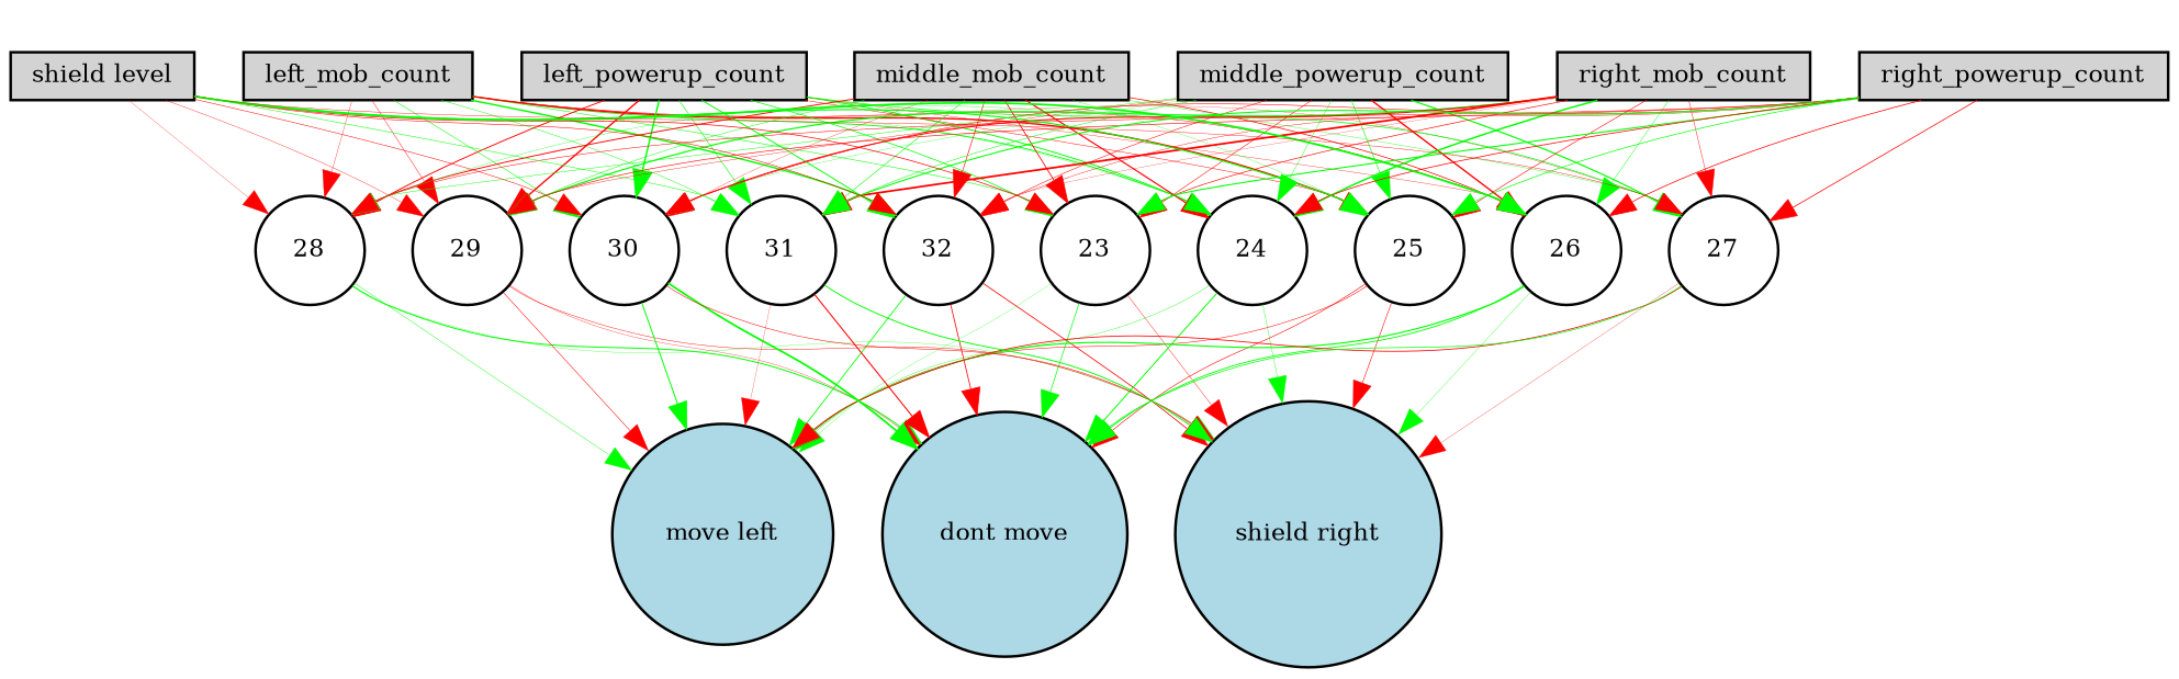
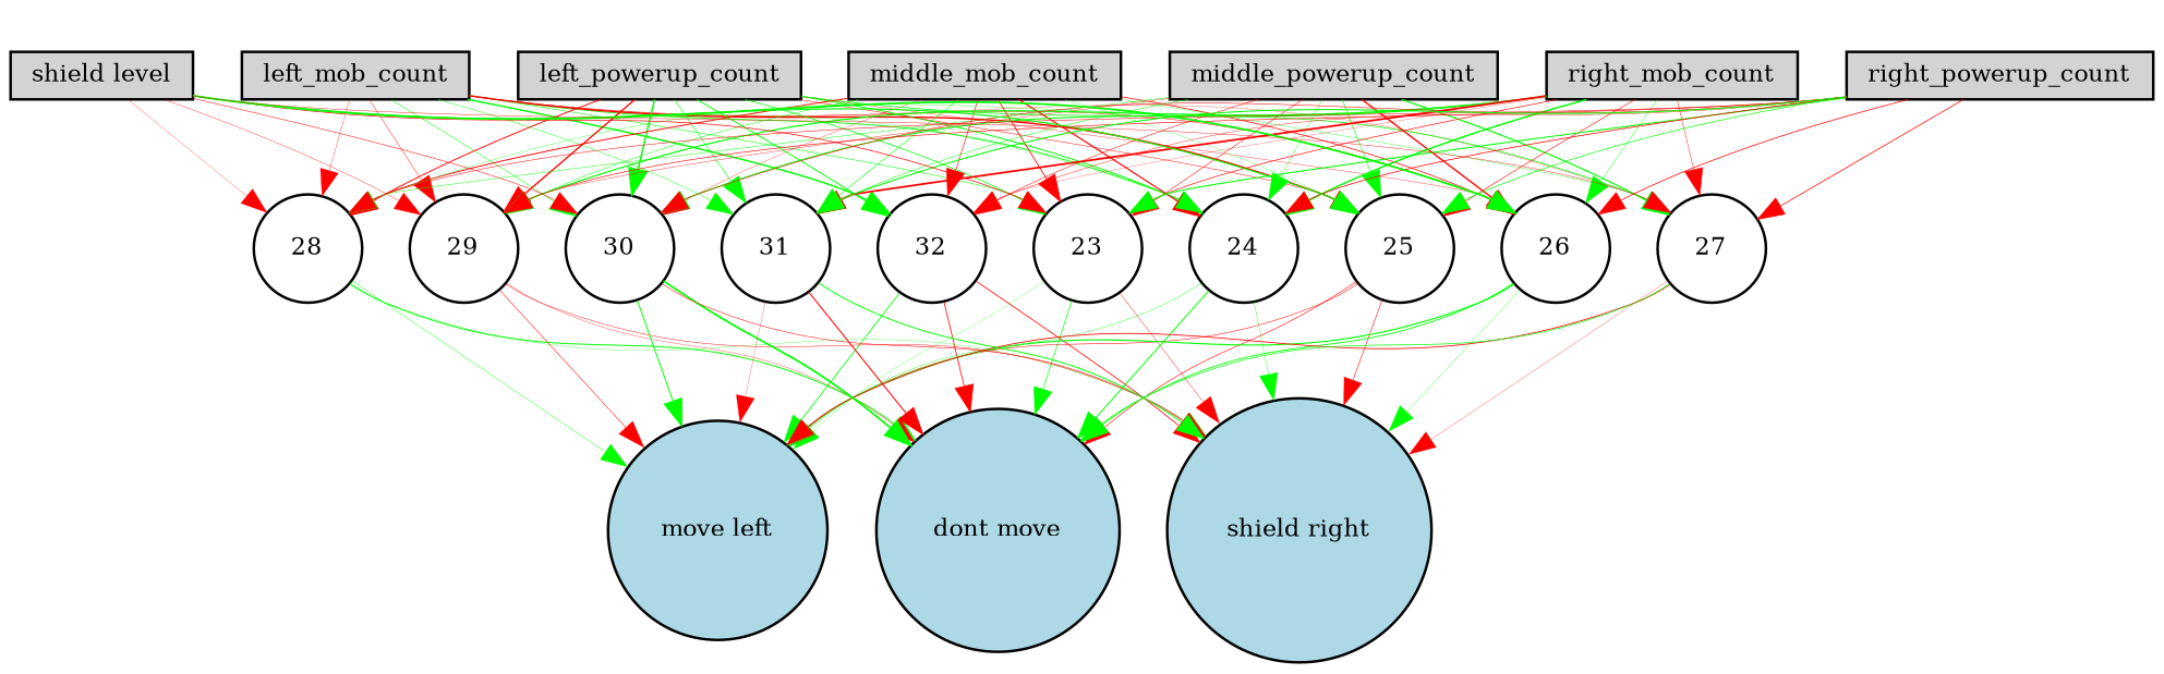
  digraph {
    node [fillcolor=white fontsize=9 shape=circle style=filled]
    edge [color=red style=solid]
    left_mob_count [fillcolor=lightgray height=0.2 shape=box width=0.2]
    32 [height=0.2 width=0.2]
    23 [height=0.2 width=0.2]
    24 [height=0.2 width=0.2]
    25 [height=0.2 width=0.2]
    26 [height=0.2 width=0.2]
    27 [height=0.2 width=0.2]
    28 [height=0.2 width=0.2]
    29 [height=0.2 width=0.2]
    30 [height=0.2 width=0.2]
    31 [height=0.2 width=0.2]
    "move left" [fillcolor=lightblue height=0.2 width=0.2]
    "dont move" [fillcolor=lightblue height=0.2 width=0.2]
    n14 [fillcolor=lightblue height=0.2 label="shield right" width=0.2]
    left_powerup_count [fillcolor=lightgray height=0.2 shape=box width=0.2]
    middle_mob_count [fillcolor=lightgray height=0.2 shape=box width=0.2]
    middle_powerup_count [fillcolor=lightgray height=0.2 shape=box width=0.2]
    right_mob_count [fillcolor=lightgray height=0.2 shape=box width=0.2]
    right_powerup_count [fillcolor=lightgray height=0.2 shape=box width=0.2]
    "shield level" [fillcolor=lightgray height=0.2 shape=box width=0.2]
    left_mob_count -> 32 [color=green penwidth=0.5762283477104236]
    left_mob_count -> 23 [color=green penwidth=0.2145974041899651]
    left_mob_count -> 24 [color=green penwidth=0.3568550759813367]
    left_mob_count -> 25 [penwidth=0.5666381123284353]
    left_mob_count -> 26 [penwidth=0.1884906339517304]
    left_mob_count -> 27 [penwidth=0.1075246786372358]
    left_mob_count -> 28 [penwidth=0.134659665115903]
    left_mob_count -> 29 [penwidth=0.17434061237744286]
    left_mob_count -> 30 [color=green penwidth=0.21009783396490284]
    left_mob_count -> 31 [color=green penwidth=0.1774848625778611]
    32 -> "move left" [color=green penwidth=0.3394037056556088]
    32 -> "dont move" [penwidth=0.3168186238706143]
    32 -> n14 [penwidth=0.31857765434589336]
    23 -> "move left" [color=green penwidth=0.10068887784571653]
    23 -> "dont move" [color=green penwidth=0.2736442430351441]
    23 -> n14 [penwidth=0.15929862231478173]
    24 -> "move left" [color=green penwidth=0.14915162223180065]
    24 -> "dont move" [color=green penwidth=0.3911363271162587]
    24 -> n14 [color=green penwidth=0.1521456992234056]
    25 -> "move left" [penwidth=0.20792827800881403]
    25 -> "dont move" [penwidth=0.23650383538194017]
    25 -> n14 [penwidth=0.2225132257209691]
    26 -> "move left" [color=green penwidth=0.4479709936663422]
    26 -> "dont move" [color=green penwidth=0.34436042271432576]
    26 -> n14 [color=green penwidth=0.12376925524461366]
    27 -> "move left" [penwidth=0.3278428093455038]
    27 -> "dont move" [color=green penwidth=0.2849084338449268]
    27 -> n14 [penwidth=0.1082661049294844]
    28 -> "move left" [color=green penwidth=0.1587088674027522]
    28 -> "dont move" [color=green penwidth=0.39349457988154113]
    28 -> n14 [color=green penwidth=0.11398241689414196]
    29 -> "move left" [penwidth=0.2110427008159258]
    29 -> "dont move" [penwidth=0.1252000139173844]
    29 -> n14 [penwidth=0.17617605067387193]
    30 -> "move left" [color=green penwidth=0.39487202809891686]
    30 -> "dont move" [color=green penwidth=0.6947717652629948]
    30 -> n14 [penwidth=0.20720801578551795]
    31 -> "move left" [penwidth=0.1031062634629444]
    31 -> "dont move" [penwidth=0.42120235529745553]
    31 -> n14 [color=green penwidth=0.37844652955724245]
    left_powerup_count -> 32 [color=green penwidth=0.37683555320745343]
    left_powerup_count -> 23 [color=green penwidth=0.29195060239267306]
    left_powerup_count -> 24 [color=green penwidth=0.3822222922859062]
    left_powerup_count -> 25 [penwidth=0.1933924131571804]
    left_powerup_count -> 26 [penwidth=0.13761755940872034]
    left_powerup_count -> 27 [color=green penwidth=0.30506227368010785]
    left_powerup_count -> 28 [penwidth=0.37695535427271754]
    left_powerup_count -> 29 [penwidth=0.5427040772431491]
    left_powerup_count -> 30 [color=green penwidth=0.5765175477513721]
    left_powerup_count -> 31 [color=green penwidth=0.2311342088770839]
    middle_mob_count -> 32 [penwidth=0.2512651917962291]
    middle_mob_count -> 23 [penwidth=0.33173610544952403]
    middle_mob_count -> 24 [penwidth=0.47080185830152643]
    middle_mob_count -> 25 [color=green penwidth=0.11473891790575486]
    middle_mob_count -> 26 [penwidth=0.2912710926548844]
    middle_mob_count -> 27 [color=green penwidth=0.14041557200563648]
    middle_mob_count -> 28 [penwidth=0.37857774666640254]
    middle_mob_count -> 29 [color=green penwidth=0.18234710475338695]
    middle_mob_count -> 30 [penwidth=0.11689735962251643]
    middle_mob_count -> 31 [color=green penwidth=0.22870241140143363]
    middle_powerup_count -> 32 [penwidth=0.21300203329191164]
    middle_powerup_count -> 23 [penwidth=0.21371326969796767]
    middle_powerup_count -> 24 [color=green penwidth=0.1558890301726984]
    middle_powerup_count -> 25 [color=green penwidth=0.238269502960319]
    middle_powerup_count -> 26 [penwidth=0.5512529184965056]
    middle_powerup_count -> 27 [color=green penwidth=0.4731858347337369]
    middle_powerup_count -> 28 [color=green penwidth=0.1851076182995321]
    middle_powerup_count -> 29 [penwidth=0.15279862012423395]
-   middle_powerup_count -> 30 [color=green penwidth=0.11515832148795682]
    middle_powerup_count -> 31 [color=green penwidth=0.19713326629797903]
    right_mob_count -> 32 [penwidth=0.10181902669814627]
    right_mob_count -> 23 [penwidth=0.2601671286830389]
    right_mob_count -> 24 [color=green penwidth=0.5846276471789016]
    right_mob_count -> 25 [penwidth=0.2350270594035505]
    right_mob_count -> 26 [color=green penwidth=0.17013823478761153]
    right_mob_count -> 27 [penwidth=0.1763660209699122]
    right_mob_count -> 28 [color=green penwidth=0.1294849551859651]
    right_mob_count -> 29 [color=green penwidth=0.4761004618485498]
-   right_mob_count -> 30 [penwidth=0.4186873538873299]
+   right_mob_count -> 30 [color=green penwidth=0.4186873538873299]
    right_mob_count -> 31 [penwidth=0.7110936485550601]
    right_powerup_count -> 32 [penwidth=0.1642080674574305]
    right_powerup_count -> 23 [color=green penwidth=0.42951330293404555]
    right_powerup_count -> 24 [penwidth=0.3053492399672859]
    right_powerup_count -> 25 [color=green penwidth=0.2697889977025726]
    right_powerup_count -> 26 [penwidth=0.29603695138093533]
    right_powerup_count -> 27 [penwidth=0.2956245979374459]
    right_powerup_count -> 28 [penwidth=0.20562611912300022]
    right_powerup_count -> 29 [penwidth=0.24927621596345276]
    right_powerup_count -> 30 [penwidth=0.22286518220544188]
    right_powerup_count -> 31 [color=green penwidth=0.41978065159037714]
-   "shield level" -> 32 [penwidth=0.21853067594811448]
    "shield level" -> 23 [penwidth=0.28464332215118004]
    "shield level" -> 24 [color=green penwidth=0.10521808806732161]
    "shield level" -> 25 [color=green penwidth=0.45235359959844346]
    "shield level" -> 26 [color=green penwidth=0.6942825200755955]
    "shield level" -> 27 [penwidth=0.16147799918380207]
    "shield level" -> 28 [penwidth=0.10205731016397471]
    "shield level" -> 29 [penwidth=0.14329193324508438]
    "shield level" -> 30 [penwidth=0.2033402591110104]
-   "shield level" -> 31 [color=green penwidth=0.20202139109503173]
  }
